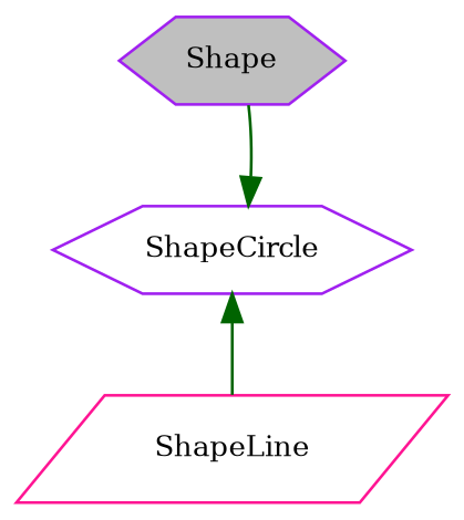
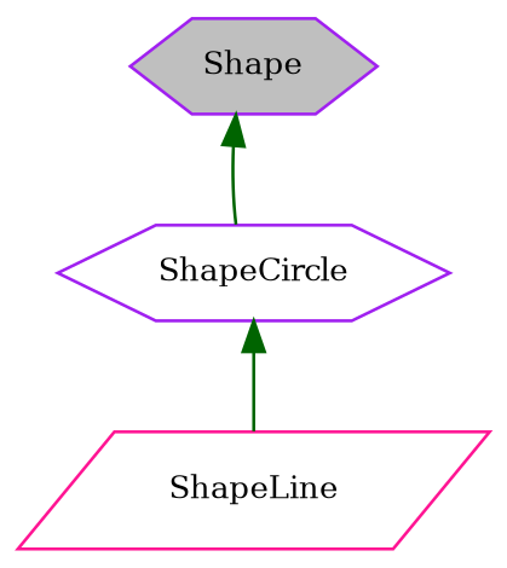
  digraph {
    fontname="DejaVu Serif"
    node [color=purple fillcolor=white fontname="DejaVu Serif" fontsize=10 shape=hexagon style=filled]
    edge [color=darkgreen dir=back fontname="DejaVu Serif" fontsize=10 labelfontname=Helvetica labelfontsize=10 style=solid]
    n1 [fillcolor=grey75 fontcolor=black height=0.2 label=Shape width=0.4]
    n2 [height=0.2 label=ShapeCircle width=0.4]
    n3 [color=deeppink height=0.2 label=ShapeLine shape=parallelogram width=0.4]
-   n2 -> n1
+   n1 -> n2
    n2 -> n3
  }
